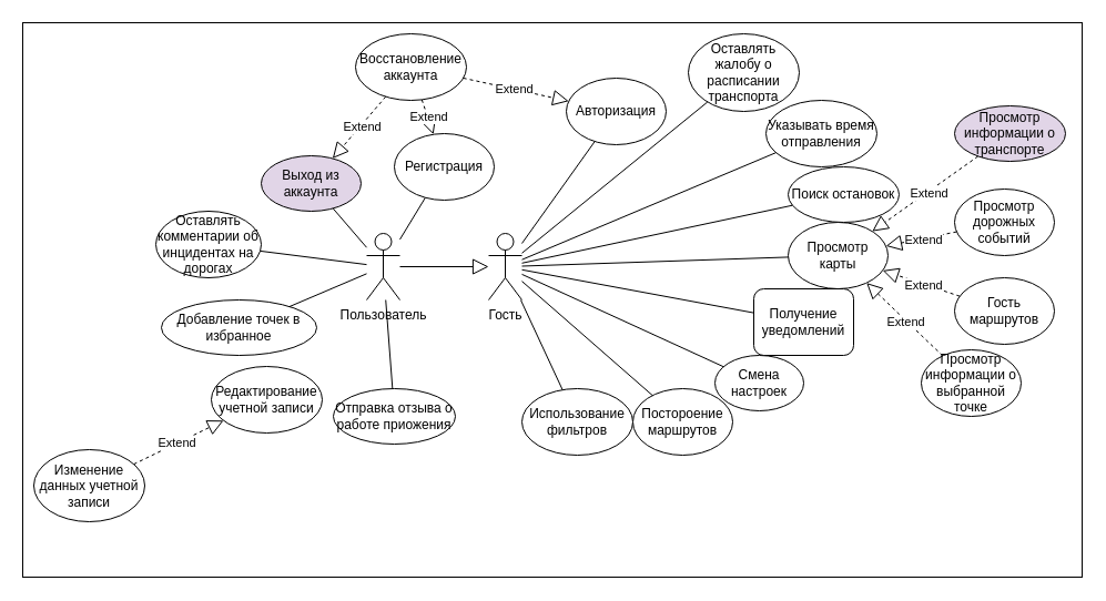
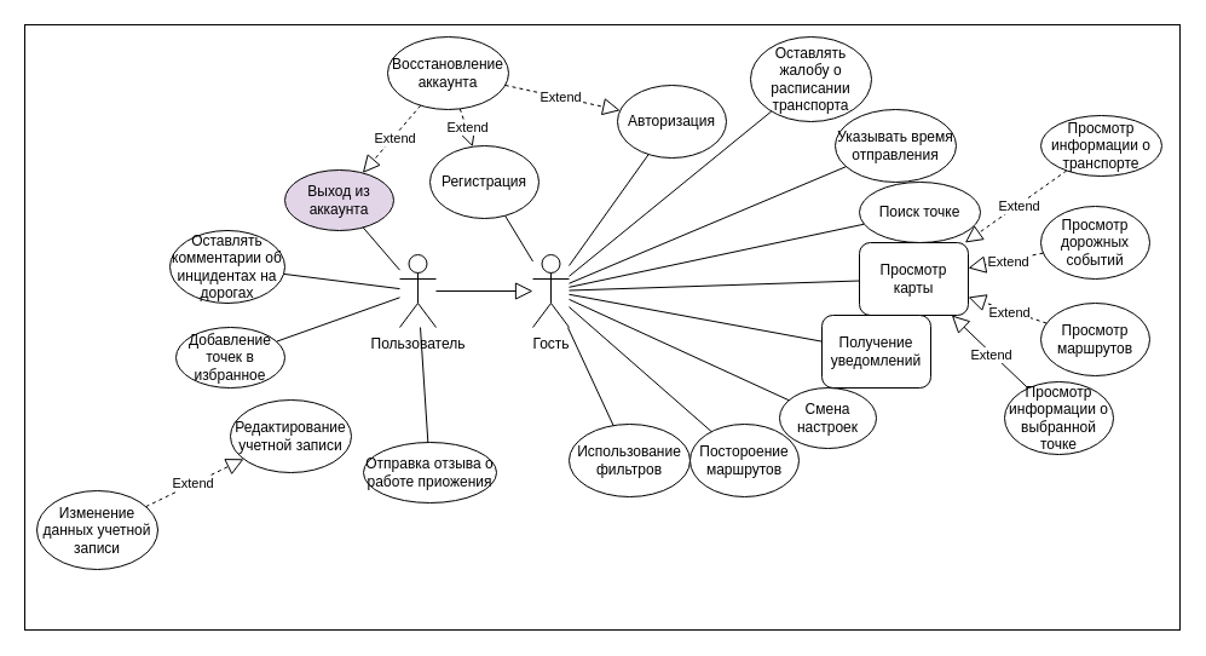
  <mxCell id="0" />
  <mxCell id="1" parent="0" />
  <mxCell id="2" value="" style="rounded=0;whiteSpace=wrap;html=1;imageAspect=1;" parent="1" vertex="1"><mxGeometry x="20" y="20" width="955" height="500" as="geometry" /></mxCell>
  <mxCell id="3" value="Авторизация" style="ellipse;whiteSpace=wrap;html=1;" parent="1" vertex="1"><mxGeometry x="510" y="70" width="90" height="60" as="geometry" /></mxCell>
  <mxCell id="4" value="Регистрация" style="ellipse;whiteSpace=wrap;html=1;" parent="1" vertex="1"><mxGeometry x="355" y="120" width="90" height="60" as="geometry" /></mxCell>
  <mxCell id="5" value="Постороение маршрутов" style="ellipse;whiteSpace=wrap;html=1;" parent="1" vertex="1"><mxGeometry x="570" y="350" width="90" height="60" as="geometry" /></mxCell>
  <mxCell id="6" value="Использование фильтров" style="ellipse;whiteSpace=wrap;html=1;" parent="1" vertex="1"><mxGeometry x="470" y="350" width="100" height="60" as="geometry" /></mxCell>
- <mxCell id="7" value="Просмотр карты" style="ellipse;whiteSpace=wrap;html=1;" parent="1" vertex="1"><mxGeometry x="710" y="200" width="90" height="60" as="geometry" /></mxCell>
+ <mxCell id="7" value="Просмотр карты" style="whiteSpace=wrap;html=1;rounded=1;" parent="1" vertex="1"><mxGeometry x="710" y="200" width="90" height="60" as="geometry" /></mxCell>
  <mxCell id="8" value="" style="endArrow=none;html=1;rounded=0;" parent="1" source="6" target="22" edge="1"><mxGeometry width="50" height="50" relative="1" as="geometry"><mxPoint x="810" y="400" as="sourcePoint" /><mxPoint x="430" y="305.484" as="targetPoint" /></mxGeometry></mxCell>
  <mxCell id="9" value="" style="endArrow=none;html=1;rounded=0;" parent="1" source="22" target="5" edge="1"><mxGeometry width="50" height="50" relative="1" as="geometry"><mxPoint x="430" y="297.959" as="sourcePoint" /><mxPoint x="860" y="350" as="targetPoint" /></mxGeometry></mxCell>
  <mxCell id="10" value="" style="endArrow=none;html=1;rounded=0;" parent="1" source="7" target="22" edge="1"><mxGeometry width="50" height="50" relative="1" as="geometry"><mxPoint x="810" y="400" as="sourcePoint" /><mxPoint x="430" y="288.235" as="targetPoint" /></mxGeometry></mxCell>
  <mxCell id="11" value="" style="endArrow=none;html=1;rounded=0;" parent="1" source="3" target="22" edge="1"><mxGeometry width="50" height="50" relative="1" as="geometry"><mxPoint x="810" y="400" as="sourcePoint" /><mxPoint x="430" y="284.6" as="targetPoint" /></mxGeometry></mxCell>
- <mxCell id="12" value="" style="endArrow=none;html=1;rounded=0;" parent="1" source="4" target="23" edge="1"><mxGeometry width="50" height="50" relative="1" as="geometry"><mxPoint x="810" y="400" as="sourcePoint" /><mxPoint x="430" y="276.452" as="targetPoint" /></mxGeometry></mxCell>
+ <mxCell id="12" value="" style="endArrow=none;html=1;rounded=0;" parent="1" source="4" target="22" edge="1"><mxGeometry width="50" height="50" relative="1" as="geometry"><mxPoint x="810" y="400" as="sourcePoint" /><mxPoint x="430" y="276.452" as="targetPoint" /></mxGeometry></mxCell>
  <mxCell id="13" value="Восстановление аккаунта" style="ellipse;whiteSpace=wrap;html=1;" parent="1" vertex="1"><mxGeometry x="320" y="30" width="100" height="60" as="geometry" /></mxCell>
  <mxCell id="14" value="" style="endArrow=block;dashed=1;endFill=0;endSize=12;html=1;rounded=0;" parent="1" source="13" target="4" edge="1"><mxGeometry width="160" relative="1" as="geometry"><mxPoint x="760" y="370" as="sourcePoint" /><mxPoint x="920" y="370" as="targetPoint" /></mxGeometry></mxCell>
  <mxCell id="15" value="Extend" style="edgeLabel;html=1;align=center;verticalAlign=middle;resizable=0;points=[];" parent="14" vertex="1" connectable="0"><mxGeometry x="-0.04" y="1" relative="1" as="geometry"><mxPoint as="offset" /></mxGeometry></mxCell>
  <mxCell id="16" value="" style="endArrow=block;dashed=1;endFill=0;endSize=12;html=1;rounded=0;" parent="1" source="13" target="3" edge="1"><mxGeometry width="160" relative="1" as="geometry"><mxPoint x="760" y="370" as="sourcePoint" /><mxPoint x="920" y="370" as="targetPoint" /></mxGeometry></mxCell>
  <mxCell id="17" value="Extend" style="edgeLabel;html=1;align=center;verticalAlign=middle;resizable=0;points=[];" parent="16" vertex="1" connectable="0"><mxGeometry x="-0.063" relative="1" as="geometry"><mxPoint as="offset" /></mxGeometry></mxCell>
  <mxCell id="18" value="Получение уведомлений" style="whiteSpace=wrap;html=1;rounded=1;" parent="1" vertex="1"><mxGeometry x="679" y="260" width="90" height="60" as="geometry" /></mxCell>
  <mxCell id="19" value="" style="endArrow=none;html=1;rounded=0;" parent="1" source="18" target="22" edge="1"><mxGeometry width="50" height="50" relative="1" as="geometry"><mxPoint x="810" y="400" as="sourcePoint" /><mxPoint x="430" y="291.324" as="targetPoint" /></mxGeometry></mxCell>
  <mxCell id="20" value="Смена настроек" style="ellipse;whiteSpace=wrap;html=1;" parent="1" vertex="1"><mxGeometry x="644" y="320" width="80" height="50" as="geometry" /></mxCell>
  <mxCell id="21" value="" style="endArrow=none;html=1;rounded=0;" parent="1" source="20" target="22" edge="1"><mxGeometry width="50" height="50" relative="1" as="geometry"><mxPoint x="810" y="370" as="sourcePoint" /><mxPoint x="430" y="294.318" as="targetPoint" /></mxGeometry></mxCell>
  <mxCell id="22" value="Гость" style="shape=umlActor;verticalLabelPosition=bottom;verticalAlign=top;html=1;outlineConnect=0;" vertex="1" parent="1"><mxGeometry x="440" y="210" width="30" height="60" as="geometry" /></mxCell>
  <mxCell id="23" value="Пользователь" style="shape=umlActor;verticalLabelPosition=bottom;verticalAlign=top;html=1;outlineConnect=0;" vertex="1" parent="1"><mxGeometry x="330" y="210" width="30" height="60" as="geometry" /></mxCell>
  <mxCell id="24" value="" style="endArrow=block;html=1;rounded=0;endFill=0;startSize=12;endSize=12;" edge="1" parent="1" source="23" target="22"><mxGeometry width="50" height="50" relative="1" as="geometry"><mxPoint x="450" y="310" as="sourcePoint" /><mxPoint x="500" y="260" as="targetPoint" /></mxGeometry></mxCell>
  <mxCell id="25" value="Выход из аккаунта" style="ellipse;whiteSpace=wrap;html=1;fillColor=#e1d5e7;" vertex="1" parent="1"><mxGeometry x="235" width="90" height="50" as="geometry" y="140" /></mxCell>
  <mxCell id="26" value="" style="endArrow=none;html=1;rounded=0;" edge="1" parent="1" source="25" target="23"><mxGeometry width="50" height="50" relative="1" as="geometry"><mxPoint x="564" y="182" as="sourcePoint" /><mxPoint x="480" y="240" as="targetPoint" /></mxGeometry></mxCell>
  <mxCell id="27" value="Оставлять комментарии об инцидентах на дорогах" style="ellipse;whiteSpace=wrap;html=1;" vertex="1" parent="1"><mxGeometry x="140" y="190" width="95" height="60" as="geometry" /></mxCell>
- <mxCell id="28" value="Добавление точек в избранное" style="ellipse;whiteSpace=wrap;html=1;" vertex="1" parent="1"><mxGeometry x="145" y="270" width="140" height="50" as="geometry" /></mxCell>
+ <mxCell id="28" value="Добавление точек в избранное" style="ellipse;whiteSpace=wrap;html=1;" vertex="1" parent="1"><mxGeometry x="145" y="270" width="90" height="50" as="geometry" /></mxCell>
  <mxCell id="29" value="" style="endArrow=block;dashed=1;endFill=0;endSize=12;html=1;rounded=0;" edge="1" parent="1" source="13" target="25"><mxGeometry width="160" relative="1" as="geometry"><mxPoint x="490" y="69" as="sourcePoint" /><mxPoint x="475" y="111" as="targetPoint" /></mxGeometry></mxCell>
  <mxCell id="30" value="Extend" style="edgeLabel;html=1;align=center;verticalAlign=middle;resizable=0;points=[];" vertex="1" connectable="0" parent="29"><mxGeometry x="-0.04" y="1" relative="1" as="geometry"><mxPoint as="offset" /></mxGeometry></mxCell>
  <mxCell id="31" value="" style="endArrow=none;html=1;rounded=0;" edge="1" parent="1" source="28" target="23"><mxGeometry width="50" height="50" relative="1" as="geometry"><mxPoint x="298" y="350" as="sourcePoint" /><mxPoint x="392" y="447" as="targetPoint" /></mxGeometry></mxCell>
  <mxCell id="32" value="" style="endArrow=none;html=1;rounded=0;" edge="1" parent="1" source="27" target="23"><mxGeometry width="50" height="50" relative="1" as="geometry"><mxPoint x="200" y="183" as="sourcePoint" /><mxPoint x="294" y="280" as="targetPoint" /></mxGeometry></mxCell>
  <mxCell id="33" value="Оставлять жалобу о расписании транспорта" style="ellipse;whiteSpace=wrap;html=1;" vertex="1" parent="1"><mxGeometry x="620" y="30" width="100" height="70" as="geometry" /></mxCell>
  <mxCell id="34" value="" style="endArrow=none;html=1;rounded=0;" edge="1" parent="1" source="33" target="22"><mxGeometry width="50" height="50" relative="1" as="geometry"><mxPoint x="630" y="200" as="sourcePoint" /><mxPoint x="480" y="200" as="targetPoint" /></mxGeometry></mxCell>
  <mxCell id="35" value="Просмотр дорожных событий" style="ellipse;whiteSpace=wrap;html=1;" vertex="1" parent="1"><mxGeometry x="860" y="170" width="90" height="60" as="geometry" /></mxCell>
- <mxCell id="36" value="Гость маршрутов" style="ellipse;whiteSpace=wrap;html=1;" vertex="1" parent="1"><mxGeometry x="860" y="250" width="90" height="60" as="geometry" /></mxCell>
+ <mxCell id="36" value="Просмотр маршрутов" style="ellipse;whiteSpace=wrap;html=1;" vertex="1" parent="1"><mxGeometry x="860" y="250" width="90" height="60" as="geometry" /></mxCell>
  <mxCell id="37" value="Просмотр информации о выбранной точке" style="ellipse;whiteSpace=wrap;html=1;" vertex="1" parent="1"><mxGeometry x="830" y="315" width="90" height="60" as="geometry" /></mxCell>
  <mxCell id="38" value="" style="endArrow=block;dashed=1;endFill=0;endSize=12;html=1;rounded=0;" edge="1" parent="1" source="35" target="7"><mxGeometry width="160" relative="1" as="geometry"><mxPoint x="405" y="102" as="sourcePoint" /><mxPoint x="335" y="146" as="targetPoint" /></mxGeometry></mxCell>
  <mxCell id="39" value="Extend" style="edgeLabel;html=1;align=center;verticalAlign=middle;resizable=0;points=[];" vertex="1" connectable="0" parent="38"><mxGeometry x="-0.04" y="1" relative="1" as="geometry"><mxPoint as="offset" /></mxGeometry></mxCell>
- <mxCell id="40" value="" style="endArrow=block;dashed=1;endFill=0;endSize=12;html=1;rounded=0;" edge="1" parent="1" source="37" target="7"><mxGeometry width="160" relative="1" as="geometry"><mxPoint x="863" y="211" as="sourcePoint" /><mxPoint x="731" y="248" as="targetPoint" /></mxGeometry></mxCell>
+ <mxCell id="40" value="" style="endArrow=block;dashed=0;endFill=0;endSize=12;html=1;rounded=0;" edge="1" parent="1" source="37" target="7"><mxGeometry width="160" relative="1" as="geometry"><mxPoint x="863" y="211" as="sourcePoint" /><mxPoint x="731" y="248" as="targetPoint" /></mxGeometry></mxCell>
  <mxCell id="41" value="Extend" style="edgeLabel;html=1;align=center;verticalAlign=middle;resizable=0;points=[];" vertex="1" connectable="0" parent="40"><mxGeometry x="-0.04" y="1" relative="1" as="geometry"><mxPoint as="offset" /></mxGeometry></mxCell>
  <mxCell id="42" value="" style="endArrow=block;dashed=1;endFill=0;endSize=12;html=1;rounded=0;" edge="1" parent="1" source="36" target="7"><mxGeometry width="160" relative="1" as="geometry"><mxPoint x="873" y="221" as="sourcePoint" /><mxPoint x="741" y="258" as="targetPoint" /></mxGeometry></mxCell>
  <mxCell id="43" value="Extend" style="edgeLabel;html=1;align=center;verticalAlign=middle;resizable=0;points=[];" vertex="1" connectable="0" parent="42"><mxGeometry x="-0.04" y="1" relative="1" as="geometry"><mxPoint as="offset" /></mxGeometry></mxCell>
- <mxCell id="44" value="Поиск остановок" style="ellipse;whiteSpace=wrap;html=1;" vertex="1" parent="1"><mxGeometry x="710" y="150" width="100" height="50" as="geometry" /></mxCell>
+ <mxCell id="44" value="Поиск точке" style="ellipse;whiteSpace=wrap;html=1;" vertex="1" parent="1"><mxGeometry x="710" y="150" width="100" height="50" as="geometry" /></mxCell>
  <mxCell id="45" value="Указывать время отправления" style="ellipse;whiteSpace=wrap;html=1;" vertex="1" parent="1"><mxGeometry x="690" y="90" width="100" height="60" as="geometry" /></mxCell>
  <mxCell id="46" value="" style="endArrow=none;html=1;rounded=0;" edge="1" parent="1" source="45" target="22"><mxGeometry width="50" height="50" relative="1" as="geometry"><mxPoint x="710.003" y="120.098" as="sourcePoint" /><mxPoint x="489.88" y="220" as="targetPoint" /></mxGeometry></mxCell>
  <mxCell id="47" value="" style="endArrow=none;html=1;rounded=0;" edge="1" parent="1" source="44" target="22"><mxGeometry width="50" height="50" relative="1" as="geometry"><mxPoint x="720" y="166" as="sourcePoint" /><mxPoint x="520" y="230" as="targetPoint" /></mxGeometry></mxCell>
- <mxCell id="48" value="Просмотр информации о транспорте" style="ellipse;whiteSpace=wrap;html=1;fillColor=#e1d5e7;" vertex="1" parent="1"><mxGeometry x="860" y="95" width="100" height="50" as="geometry" /></mxCell>
+ <mxCell id="48" value="Просмотр информации о транспорте" style="ellipse;whiteSpace=wrap;html=1;" vertex="1" parent="1"><mxGeometry x="860" y="95" width="100" height="50" as="geometry" /></mxCell>
  <mxCell id="49" value="" style="endArrow=block;dashed=1;endFill=0;endSize=12;html=1;rounded=0;" edge="1" parent="1" source="48" target="7"><mxGeometry width="160" relative="1" as="geometry"><mxPoint x="888" y="56" as="sourcePoint" /><mxPoint x="810" y="0" as="targetPoint" /></mxGeometry></mxCell>
  <mxCell id="50" value="Extend" style="edgeLabel;html=1;align=center;verticalAlign=middle;resizable=0;points=[];" vertex="1" connectable="0" parent="49"><mxGeometry x="-0.04" y="1" relative="1" as="geometry"><mxPoint as="offset" /></mxGeometry></mxCell>
- <mxCell id="51" value="Отправка отзыва о работе приожения" style="ellipse;whiteSpace=wrap;html=1;" vertex="1" parent="1"><mxGeometry x="300" y="350" width="110" height="50" as="geometry" /></mxCell>
+ <mxCell id="51" value="Отправка отзыва о работе приожения" style="ellipse;whiteSpace=wrap;html=1;" vertex="1" parent="1"><mxGeometry x="300" y="365" width="110" height="50" as="geometry" /></mxCell>
  <mxCell id="52" value="" style="endArrow=none;html=1;rounded=0;" edge="1" parent="1" source="51" target="23"><mxGeometry width="50" height="50" relative="1" as="geometry"><mxPoint x="294" y="363.5" as="sourcePoint" /><mxPoint x="396" y="326.5" as="targetPoint" /></mxGeometry></mxCell>
  <mxCell id="53" value="Редактирование учетной записи" style="ellipse;whiteSpace=wrap;html=1;" vertex="1" parent="1"><mxGeometry x="190" y="330" width="100" height="60" as="geometry" /></mxCell>
  <mxCell id="54" value="" style="endArrow=block;dashed=1;endFill=0;endSize=12;html=1;rounded=0;" edge="1" parent="1" source="56" target="53"><mxGeometry width="160" relative="1" as="geometry"><mxPoint x="118" y="380" as="sourcePoint" /><mxPoint x="50" y="315" as="targetPoint" /></mxGeometry></mxCell>
  <mxCell id="55" value="Extend" style="edgeLabel;html=1;align=center;verticalAlign=middle;resizable=0;points=[];" vertex="1" connectable="0" parent="54"><mxGeometry x="-0.04" y="1" relative="1" as="geometry"><mxPoint as="offset" /></mxGeometry></mxCell>
  <mxCell id="56" value="Изменение данных учетной записи" style="ellipse;whiteSpace=wrap;html=1;" vertex="1" parent="1"><mxGeometry x="30" y="405" width="100" height="65" as="geometry" /></mxCell>
